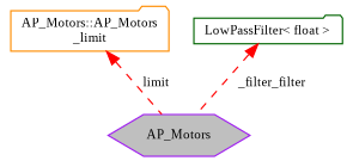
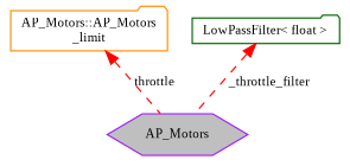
  digraph {
    fontname="Liberation Serif"
    node [fillcolor=white fontname="Liberation Serif" fontsize=10 shape=folder style=filled]
    edge [color=red dir=back fontname="Liberation Serif" fontsize=10 labelfontname=Helvetica labelfontsize=10 style=dashed]
    n1 [color=purple fillcolor=grey75 fontcolor=black height=0.2 label=AP_Motors shape=hexagon width=0.4]
    n2 [color=darkorange height=0.2 label="AP_Motors::AP_Motors\l_limit" width=0.4]
    n3 [color=darkgreen height=0.2 label="LowPassFilter\< float \>" width=0.4]
-   n2 -> n1 [label=" limit"]
-   n3 -> n1 [label=" _filter_filter"]
+   n2 -> n1 [label=" throttle"]
+   n3 -> n1 [label=" _throttle_filter"]
  }
